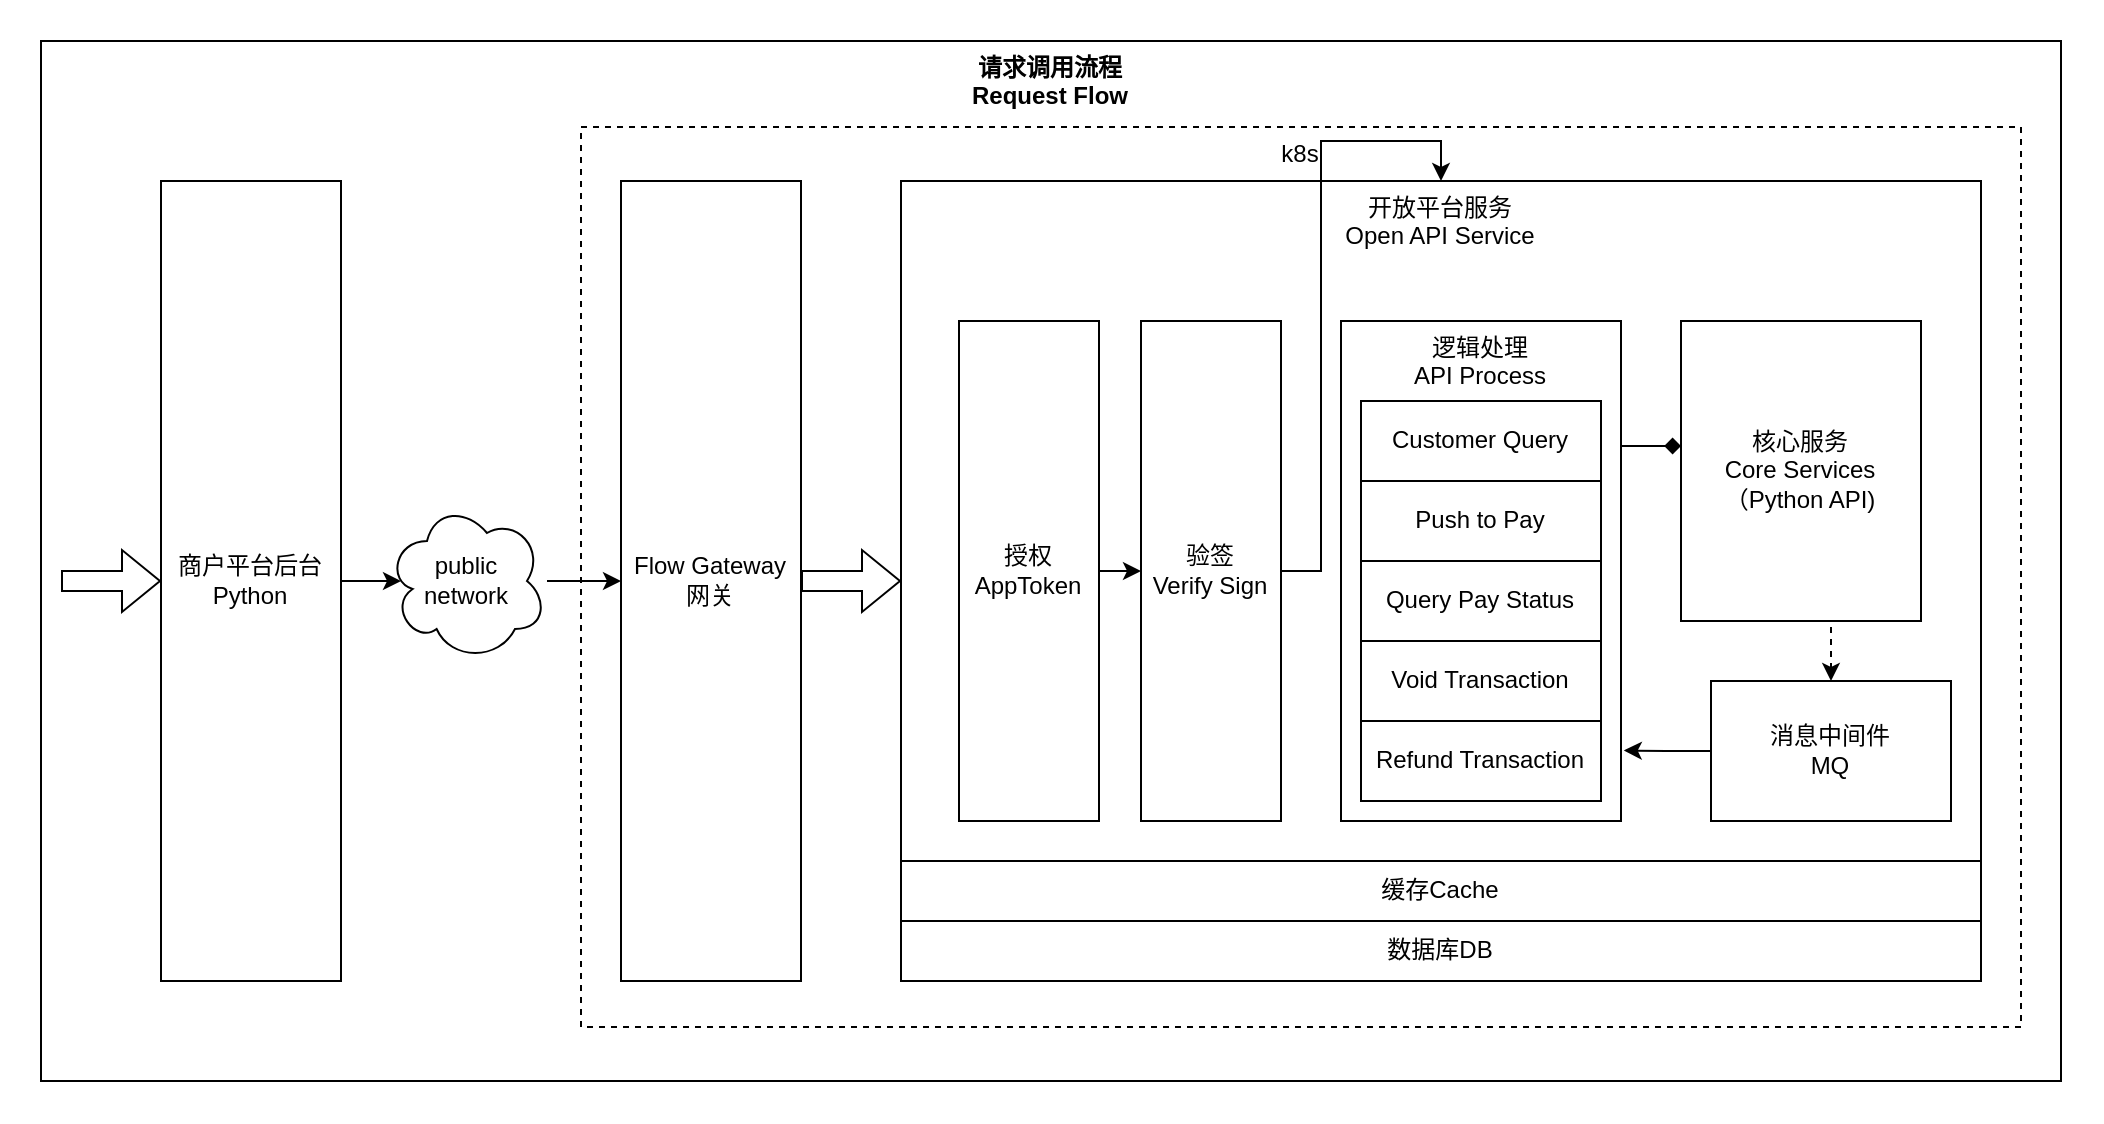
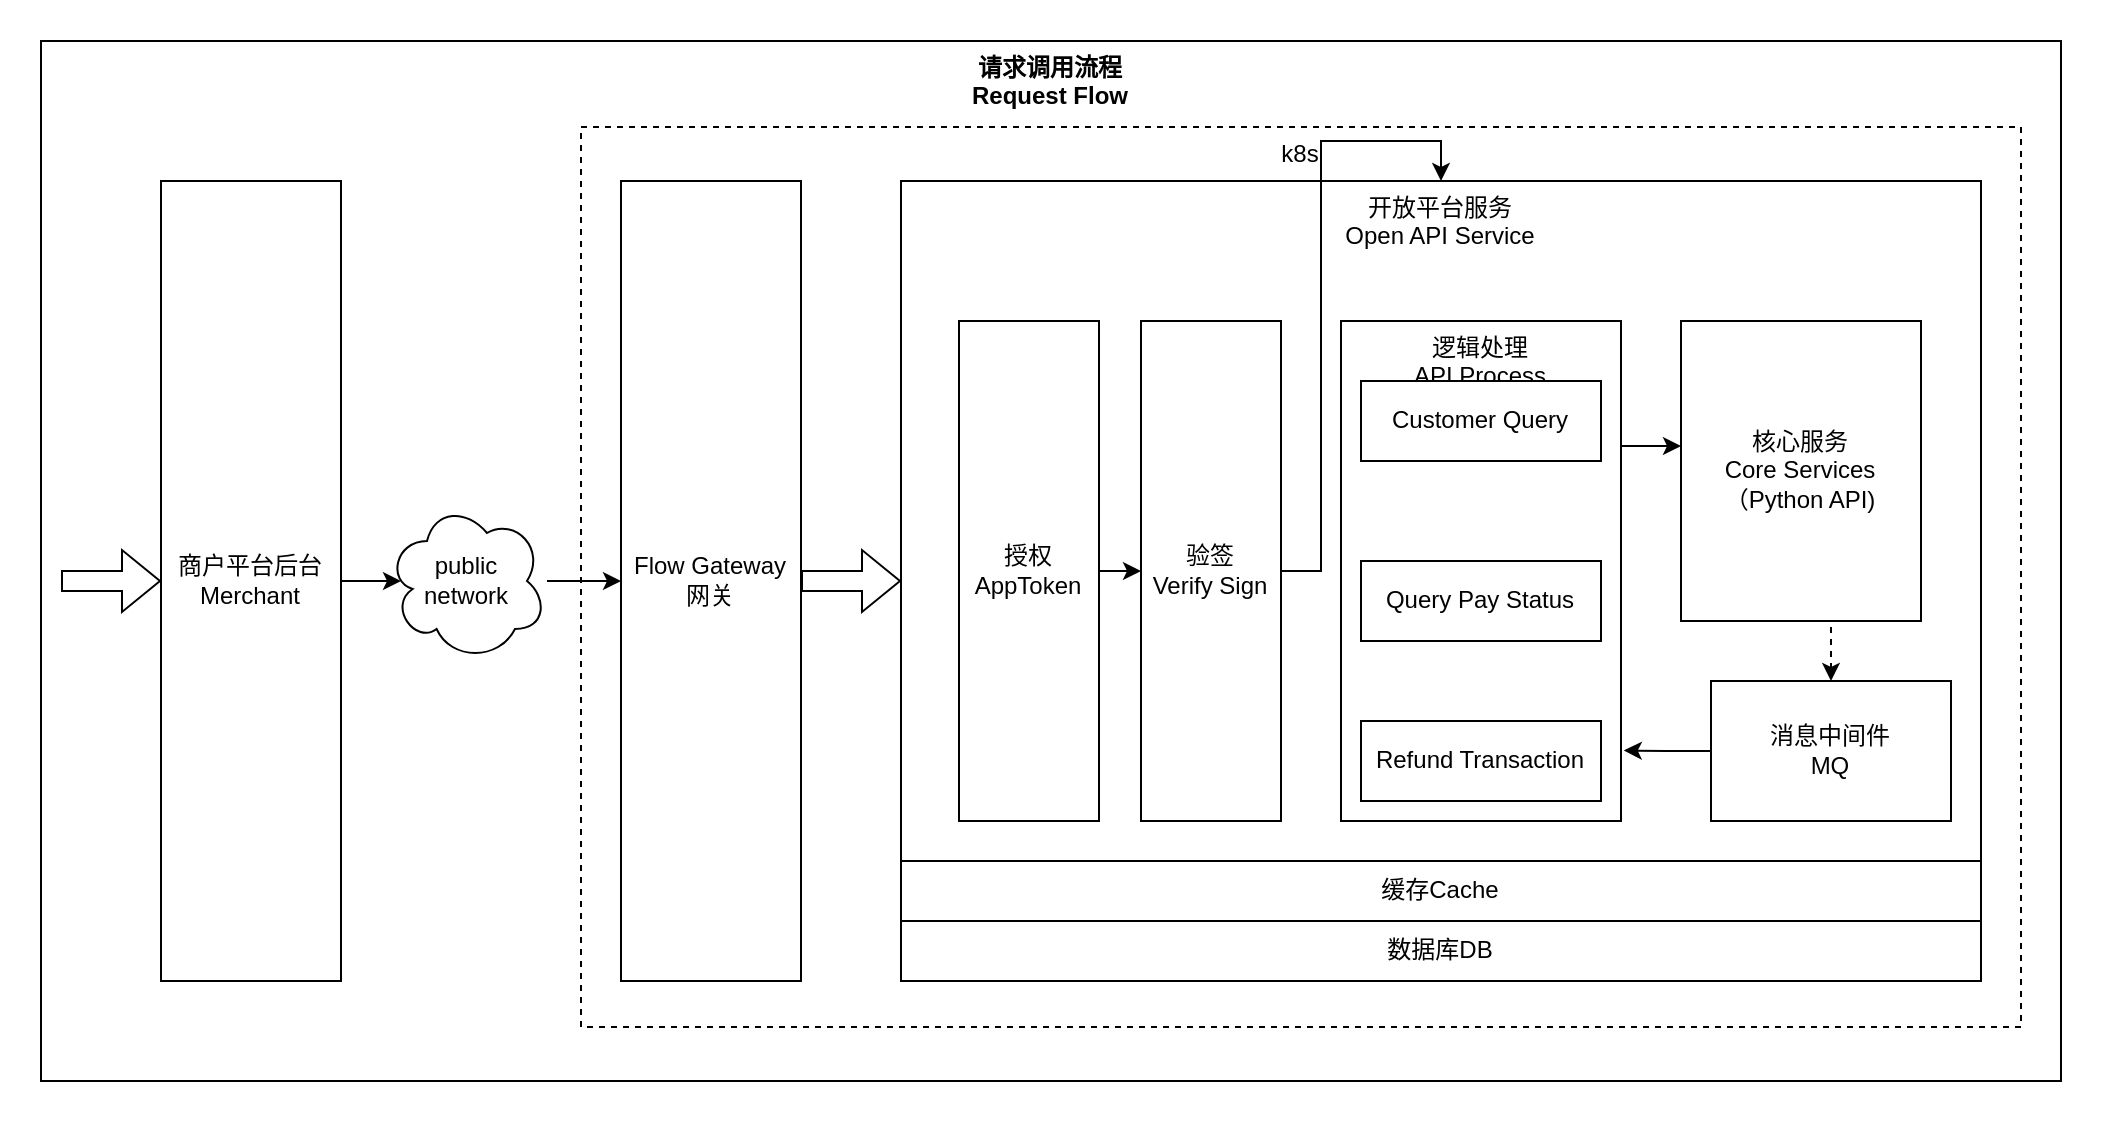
  <mxCell id="0" />
  <mxCell id="1" parent="0" />
  <mxCell id="2" value="请求调用流程&lt;br&gt;Request Flow" style="rounded=0;whiteSpace=wrap;html=1;verticalAlign=top;fontStyle=1" vertex="1" parent="1"><mxGeometry x="20" y="20" width="1010" height="520" as="geometry" /></mxCell>
  <mxCell id="3" value="k8s" style="rounded=0;whiteSpace=wrap;html=1;dashed=1;verticalAlign=top;align=center;" vertex="1" parent="1"><mxGeometry x="290" y="63" width="720" height="450" as="geometry" /></mxCell>
  <mxCell id="4" style="edgeStyle=orthogonalEdgeStyle;rounded=0;orthogonalLoop=1;jettySize=auto;html=1;" edge="1" parent="1" source="5"><mxGeometry relative="1" as="geometry"><mxPoint x="200" y="290" as="targetPoint" /></mxGeometry></mxCell>
- <mxCell id="5" value="商户平台后台&lt;br&gt;Python" style="rounded=0;whiteSpace=wrap;html=1;" vertex="1" parent="1"><mxGeometry x="80" y="90" width="90" height="400" as="geometry" /></mxCell>
+ <mxCell id="5" value="商户平台后台&lt;br&gt;Merchant" style="rounded=0;whiteSpace=wrap;html=1;" vertex="1" parent="1"><mxGeometry x="80" y="90" width="90" height="400" as="geometry" /></mxCell>
  <mxCell id="6" style="edgeStyle=orthogonalEdgeStyle;shape=flexArrow;rounded=0;orthogonalLoop=1;jettySize=auto;html=1;entryX=0;entryY=0.5;entryDx=0;entryDy=0;" edge="1" parent="1" source="7" target="8"><mxGeometry relative="1" as="geometry" /></mxCell>
  <mxCell id="7" value="Flow Gateway&lt;br&gt;网关" style="rounded=0;whiteSpace=wrap;html=1;" vertex="1" parent="1"><mxGeometry x="310" y="90" width="90" height="400" as="geometry" /></mxCell>
  <mxCell id="8" value="开放平台服务&lt;br&gt;Open API Service" style="rounded=0;whiteSpace=wrap;html=1;verticalAlign=top;" vertex="1" parent="1"><mxGeometry x="450" y="90" width="540" height="400" as="geometry" /></mxCell>
  <mxCell id="9" style="edgeStyle=orthogonalEdgeStyle;rounded=0;orthogonalLoop=1;jettySize=auto;html=1;exitX=1;exitY=0.5;exitDx=0;exitDy=0;entryX=0;entryY=0.5;entryDx=0;entryDy=0;" edge="1" parent="1" source="10" target="12"><mxGeometry relative="1" as="geometry" /></mxCell>
  <mxCell id="10" value="授权&lt;br&gt;AppToken" style="rounded=0;whiteSpace=wrap;html=1;" vertex="1" parent="1"><mxGeometry x="479" y="160" width="70" height="250" as="geometry" /></mxCell>
  <mxCell id="11" style="edgeStyle=orthogonalEdgeStyle;rounded=0;orthogonalLoop=1;jettySize=auto;html=1;exitX=1;exitY=0.5;exitDx=0;exitDy=0;" edge="1" parent="1" source="12" target="8"><mxGeometry relative="1" as="geometry" /></mxCell>
  <mxCell id="12" value="验签&lt;br&gt;Verify Sign" style="rounded=0;whiteSpace=wrap;html=1;" vertex="1" parent="1"><mxGeometry x="570" y="160" width="70" height="250" as="geometry" /></mxCell>
- <mxCell id="13" style="edgeStyle=orthogonalEdgeStyle;rounded=0;orthogonalLoop=1;jettySize=auto;html=1;exitX=1;exitY=0.25;exitDx=0;exitDy=0;entryX=0;entryY=0.42;entryDx=0;entryDy=0;entryPerimeter=0;endArrow=diamond;" edge="1" parent="1" source="14" target="28"><mxGeometry relative="1" as="geometry" /></mxCell>
+ <mxCell id="13" style="edgeStyle=orthogonalEdgeStyle;rounded=0;orthogonalLoop=1;jettySize=auto;html=1;exitX=1;exitY=0.25;exitDx=0;exitDy=0;entryX=0;entryY=0.42;entryDx=0;entryDy=0;entryPerimeter=0;" edge="1" parent="1" source="14" target="28"><mxGeometry relative="1" as="geometry" /></mxCell>
  <mxCell id="14" value="逻辑处理&lt;br&gt;API Process" style="rounded=0;whiteSpace=wrap;html=1;verticalAlign=top;" vertex="1" parent="1"><mxGeometry x="670" y="160" width="140" height="250" as="geometry" /></mxCell>
  <mxCell id="15" value="" style="shape=flexArrow;endArrow=classic;html=1;rounded=0;" edge="1" parent="1" target="5"><mxGeometry width="50" height="50" relative="1" as="geometry"><mxPoint x="30" y="290" as="sourcePoint" /><mxPoint x="60" y="210" as="targetPoint" /></mxGeometry></mxCell>
- <mxCell id="16" value="Customer Query" style="rounded=0;whiteSpace=wrap;html=1;" vertex="1" parent="1"><mxGeometry x="680" y="200" width="120" height="40" as="geometry" /></mxCell>
- <mxCell id="17" value="Push to Pay" style="rounded=0;whiteSpace=wrap;html=1;" vertex="1" parent="1"><mxGeometry x="680" y="240" width="120" height="40" as="geometry" /></mxCell>
- <mxCell id="18" value="Void Transaction" style="rounded=0;whiteSpace=wrap;html=1;" vertex="1" parent="1"><mxGeometry x="680" y="320" width="120" height="40" as="geometry" /></mxCell>
+ <mxCell id="16" value="Customer Query" style="rounded=0;whiteSpace=wrap;html=1;" vertex="1" parent="1"><mxGeometry x="680" y="190" width="120" height="40" as="geometry" /></mxCell>
  <mxCell id="19" value="Refund Transaction" style="rounded=0;whiteSpace=wrap;html=1;" vertex="1" parent="1"><mxGeometry x="680" y="360" width="120" height="40" as="geometry" /></mxCell>
  <mxCell id="20" value="Query Pay Status" style="rounded=0;whiteSpace=wrap;html=1;" vertex="1" parent="1"><mxGeometry x="680" y="280" width="120" height="40" as="geometry" /></mxCell>
  <mxCell id="21" style="edgeStyle=orthogonalEdgeStyle;rounded=0;orthogonalLoop=1;jettySize=auto;html=1;entryX=0;entryY=0.5;entryDx=0;entryDy=0;" edge="1" parent="1" source="22" target="7"><mxGeometry relative="1" as="geometry"><mxPoint x="270" y="261" as="sourcePoint" /><mxPoint x="310" y="261" as="targetPoint" /></mxGeometry></mxCell>
  <mxCell id="22" value="public&lt;br&gt;network" style="ellipse;shape=cloud;whiteSpace=wrap;html=1;" vertex="1" parent="1"><mxGeometry x="193" y="250" width="80" height="80" as="geometry" /></mxCell>
  <mxCell id="23" value="数据库DB" style="rounded=0;whiteSpace=wrap;html=1;" vertex="1" parent="1"><mxGeometry x="450" y="460" width="540" height="30" as="geometry" /></mxCell>
  <mxCell id="24" style="edgeStyle=orthogonalEdgeStyle;rounded=0;orthogonalLoop=1;jettySize=auto;html=1;entryX=1.01;entryY=0.859;entryDx=0;entryDy=0;entryPerimeter=0;" edge="1" parent="1" source="25" target="14"><mxGeometry relative="1" as="geometry" /></mxCell>
  <mxCell id="25" value="消息中间件&lt;br&gt;MQ" style="rounded=0;whiteSpace=wrap;html=1;" vertex="1" parent="1"><mxGeometry x="855" y="340" width="120" height="70" as="geometry" /></mxCell>
  <mxCell id="26" value="缓存Cache" style="rounded=0;whiteSpace=wrap;html=1;" vertex="1" parent="1"><mxGeometry x="450" y="430" width="540" height="30" as="geometry" /></mxCell>
  <mxCell id="27" style="edgeStyle=orthogonalEdgeStyle;rounded=0;orthogonalLoop=1;jettySize=auto;html=1;exitX=0.5;exitY=1;exitDx=0;exitDy=0;entryX=0.5;entryY=0;entryDx=0;entryDy=0;dashed=1;" edge="1" parent="1" source="28" target="25"><mxGeometry relative="1" as="geometry" /></mxCell>
  <mxCell id="28" value="核心服务&lt;br&gt;Core Services&lt;br&gt;（Python API)" style="rounded=0;whiteSpace=wrap;html=1;" vertex="1" parent="1"><mxGeometry x="840" y="160" width="120" height="150" as="geometry" /></mxCell>
